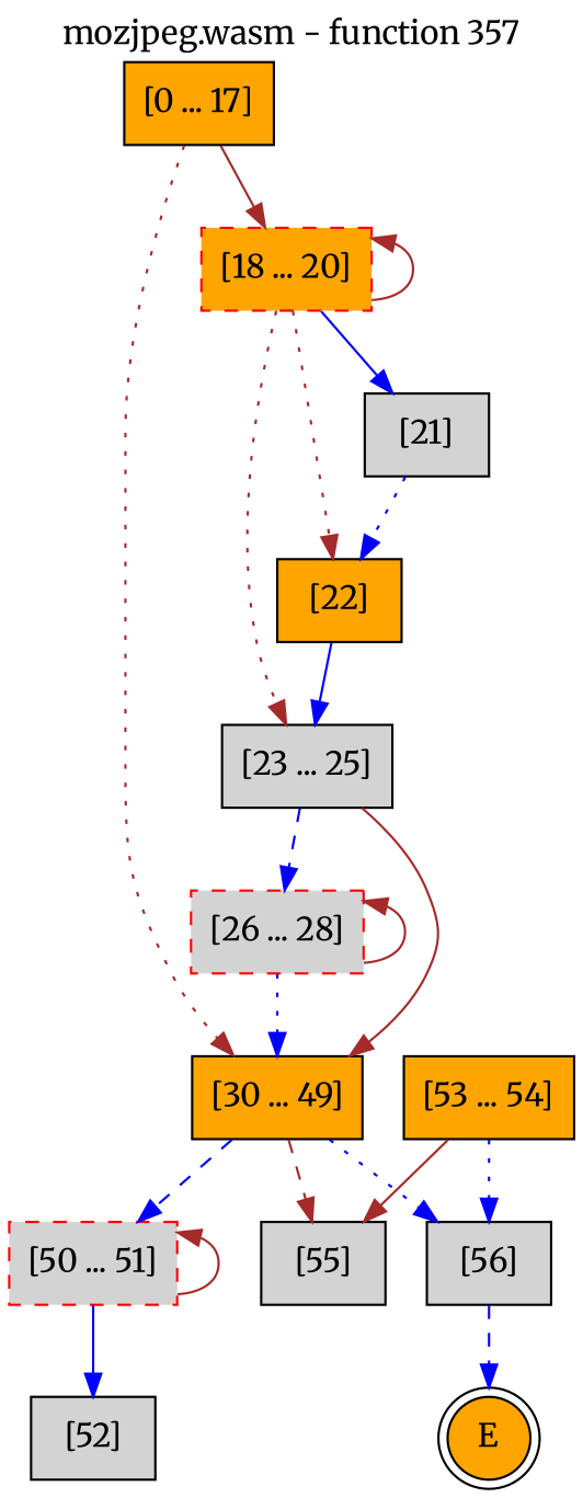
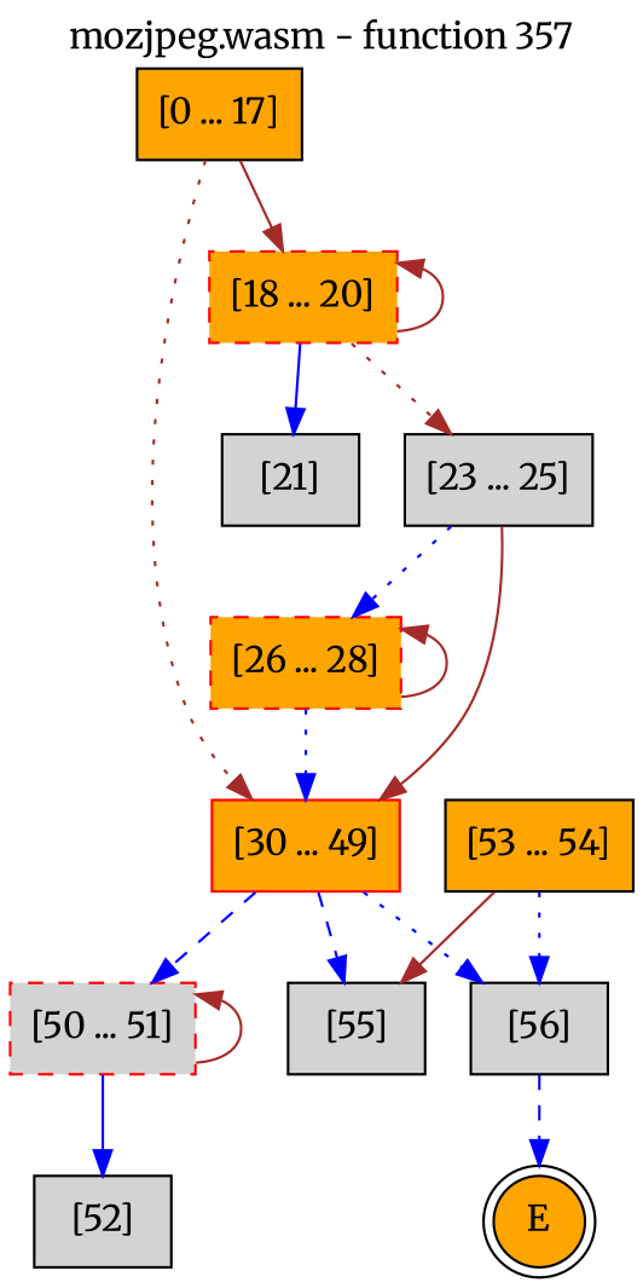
  digraph {
    fontname=Merriweather
    label="mozjpeg.wasm - function 357"
    labelfontcolor=black
    labelfontname=Helvetica
    labelfontsize=16
    labelloc=t
    node [fillcolor=lightgrey fontname=Merriweather shape=box style="solid,filled" color=black]
    edge [color=blue fontname=Merriweather style=solid]
    E [fillcolor=orange shape=doublecircle style=filled color=""]
    n2 [fillcolor=orange label="[0 ... 17]"]
    n3 [color=red fillcolor=orange label="[18 ... 20]" style="dashed,filled"]
-   n4 [fillcolor=orange label="[30 ... 49]"]
-   n5 [fillcolor=orange label="[22]"]
+   n4 [color=red fillcolor=orange label="[30 ... 49]"]
    n6 [label="[23 ... 25]"]
    n7 [label="[21]"]
-   n8 [color=red label="[26 ... 28]" style="dashed,filled"]
+   n8 [color=red fillcolor=orange label="[26 ... 28]" style="dashed,filled"]
    n9 [color=red label="[50 ... 51]" style="dashed,filled"]
    n10 [label="[55]"]
    n11 [label="[56]"]
    n12 [label="[52]"]
    n13 [fillcolor=orange label="[53 ... 54]"]
    n2 -> n3 [color=brown]
    n2 -> n4 [color=brown style=dotted]
    n3 -> n3 [color=brown dir=back]
-   n3 -> n5 [color=brown style=dotted]
    n3 -> n6 [color=brown style=dotted]
    n3 -> n7
    n4 -> n9 [style=dashed]
-   n4 -> n10 [color=brown style=dashed]
+   n4 -> n10 [style=dashed]
    n4 -> n11 [style=dotted]
-   n5 -> n6
    n6 -> n4 [color=brown]
-   n6 -> n8 [style=dashed]
-   n7 -> n5 [style=dotted]
+   n6 -> n8 [style=dotted]
    n8 -> n4 [style=dotted]
    n8 -> n8 [color=brown dir=back]
    n9 -> n9 [color=brown dir=back]
    n9 -> n12
    n11 -> E [style=dashed]
    n13 -> n10 [color=brown]
    n13 -> n11 [style=dotted]
  }
